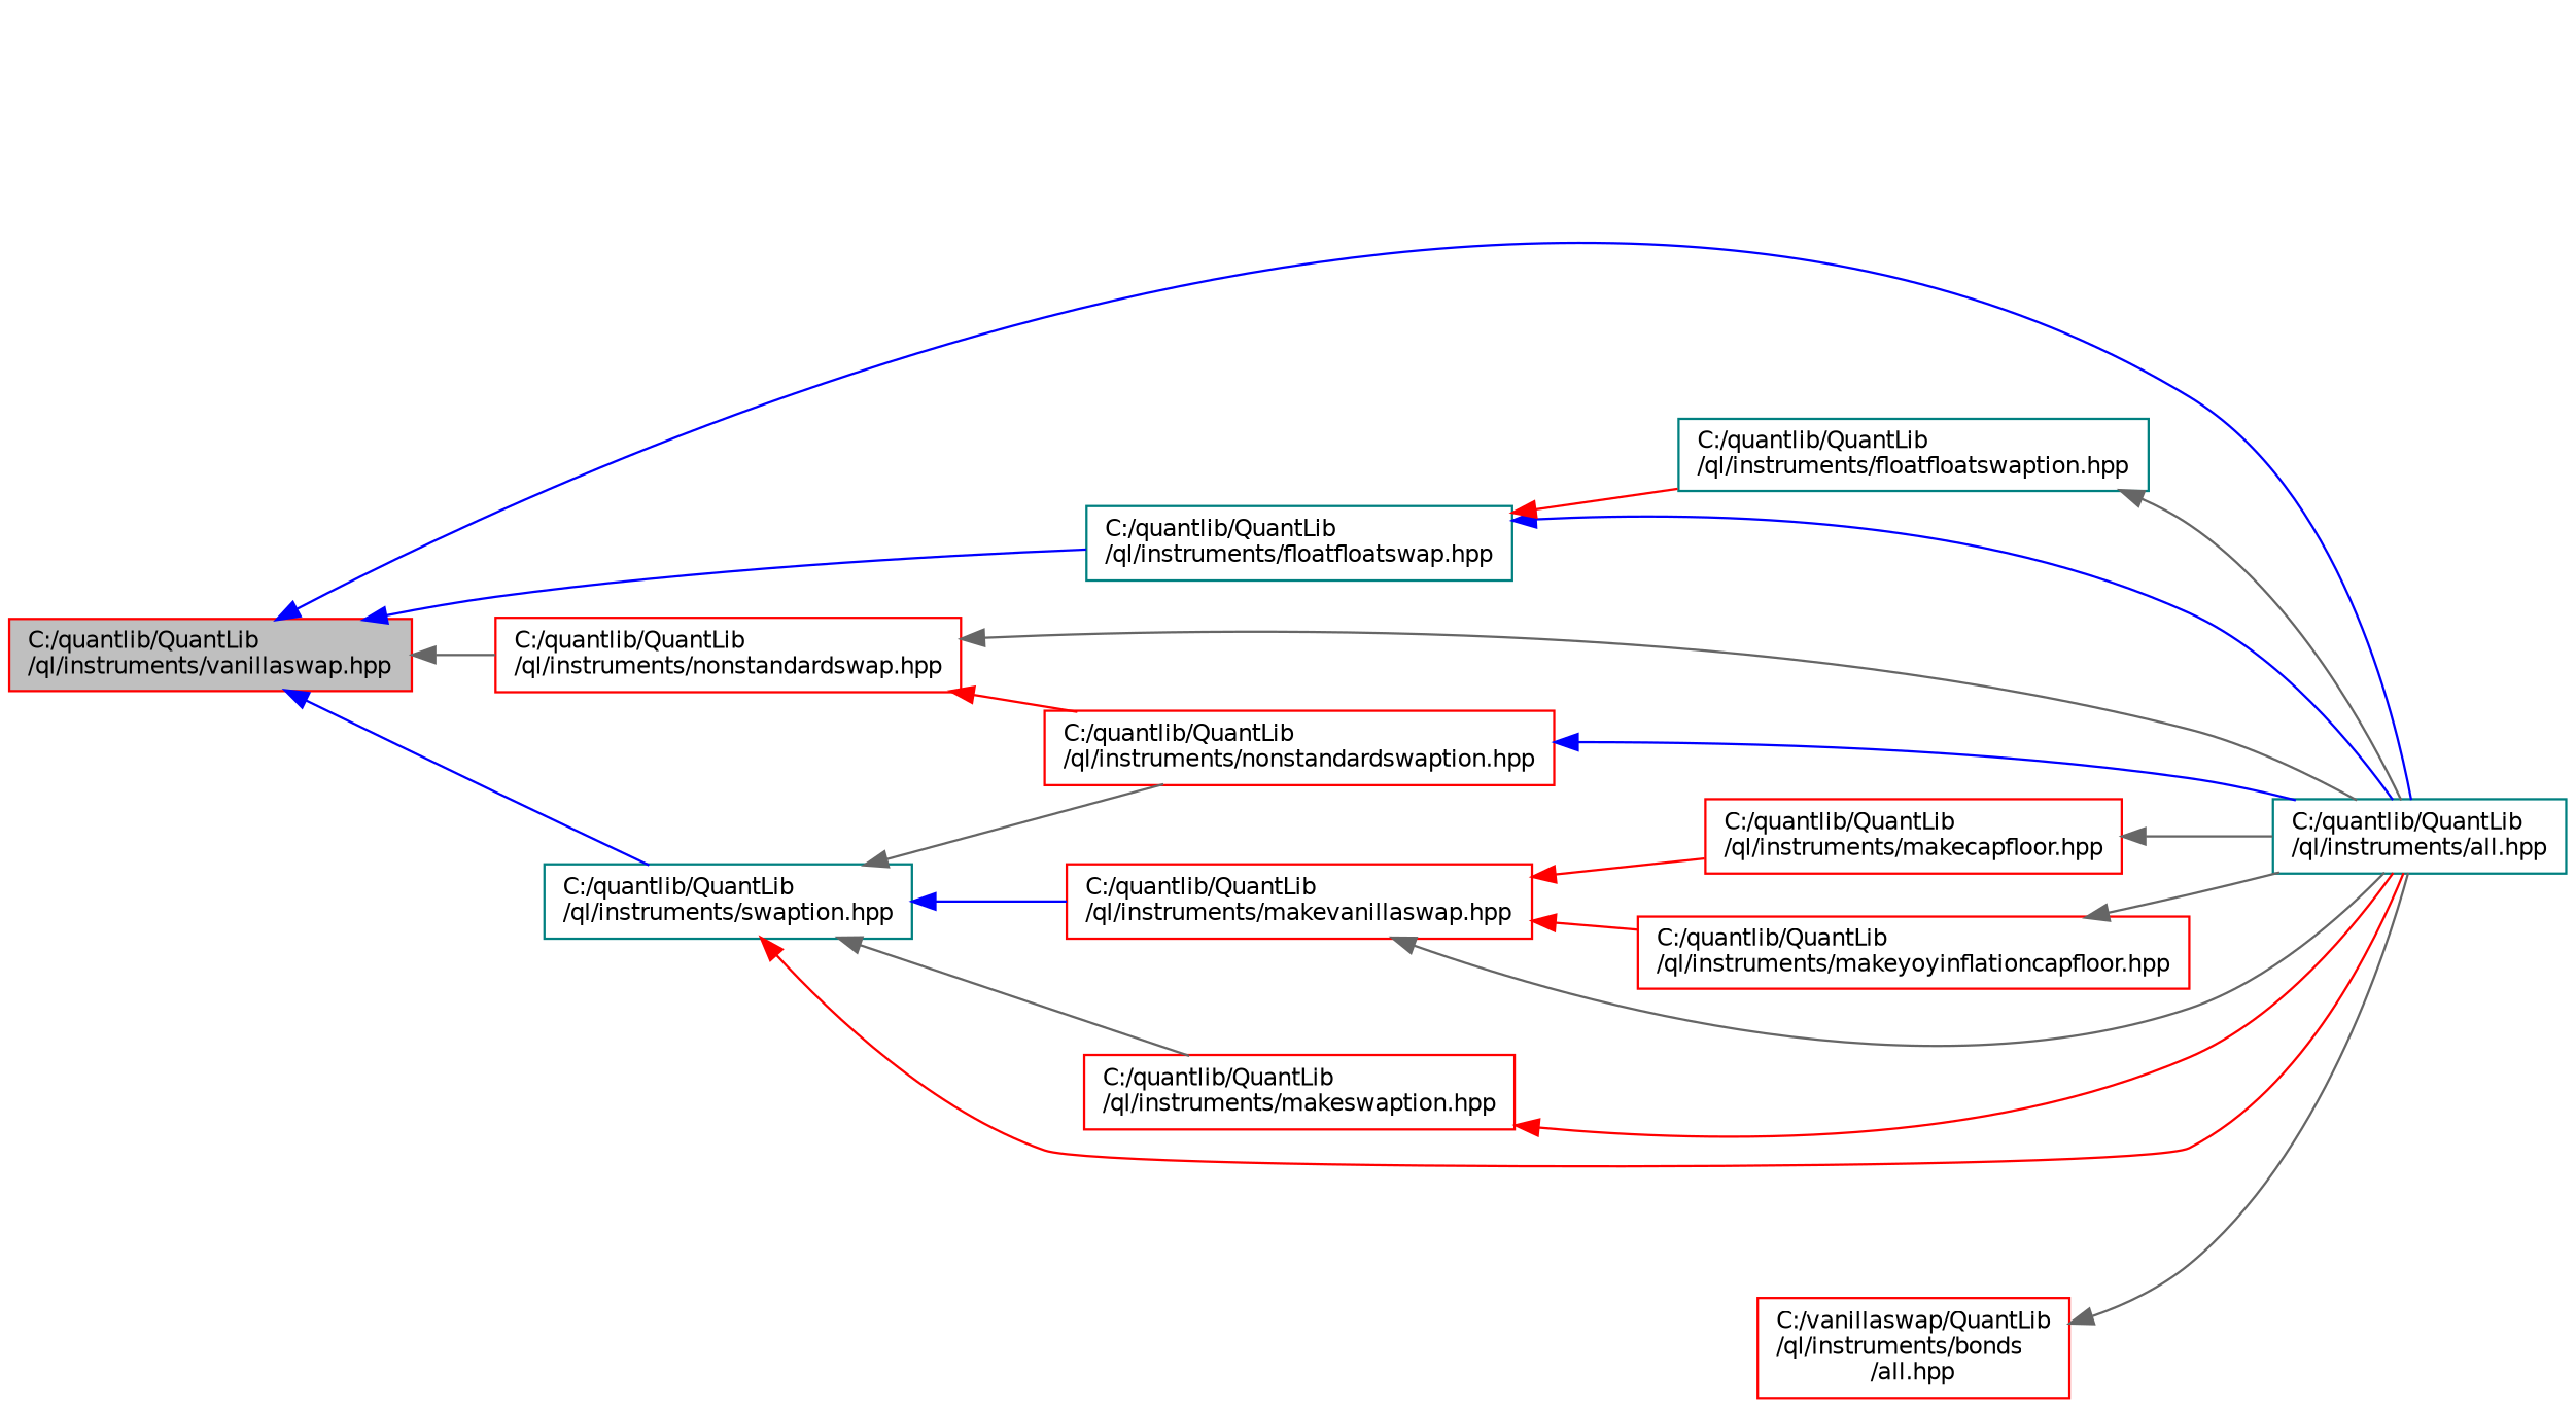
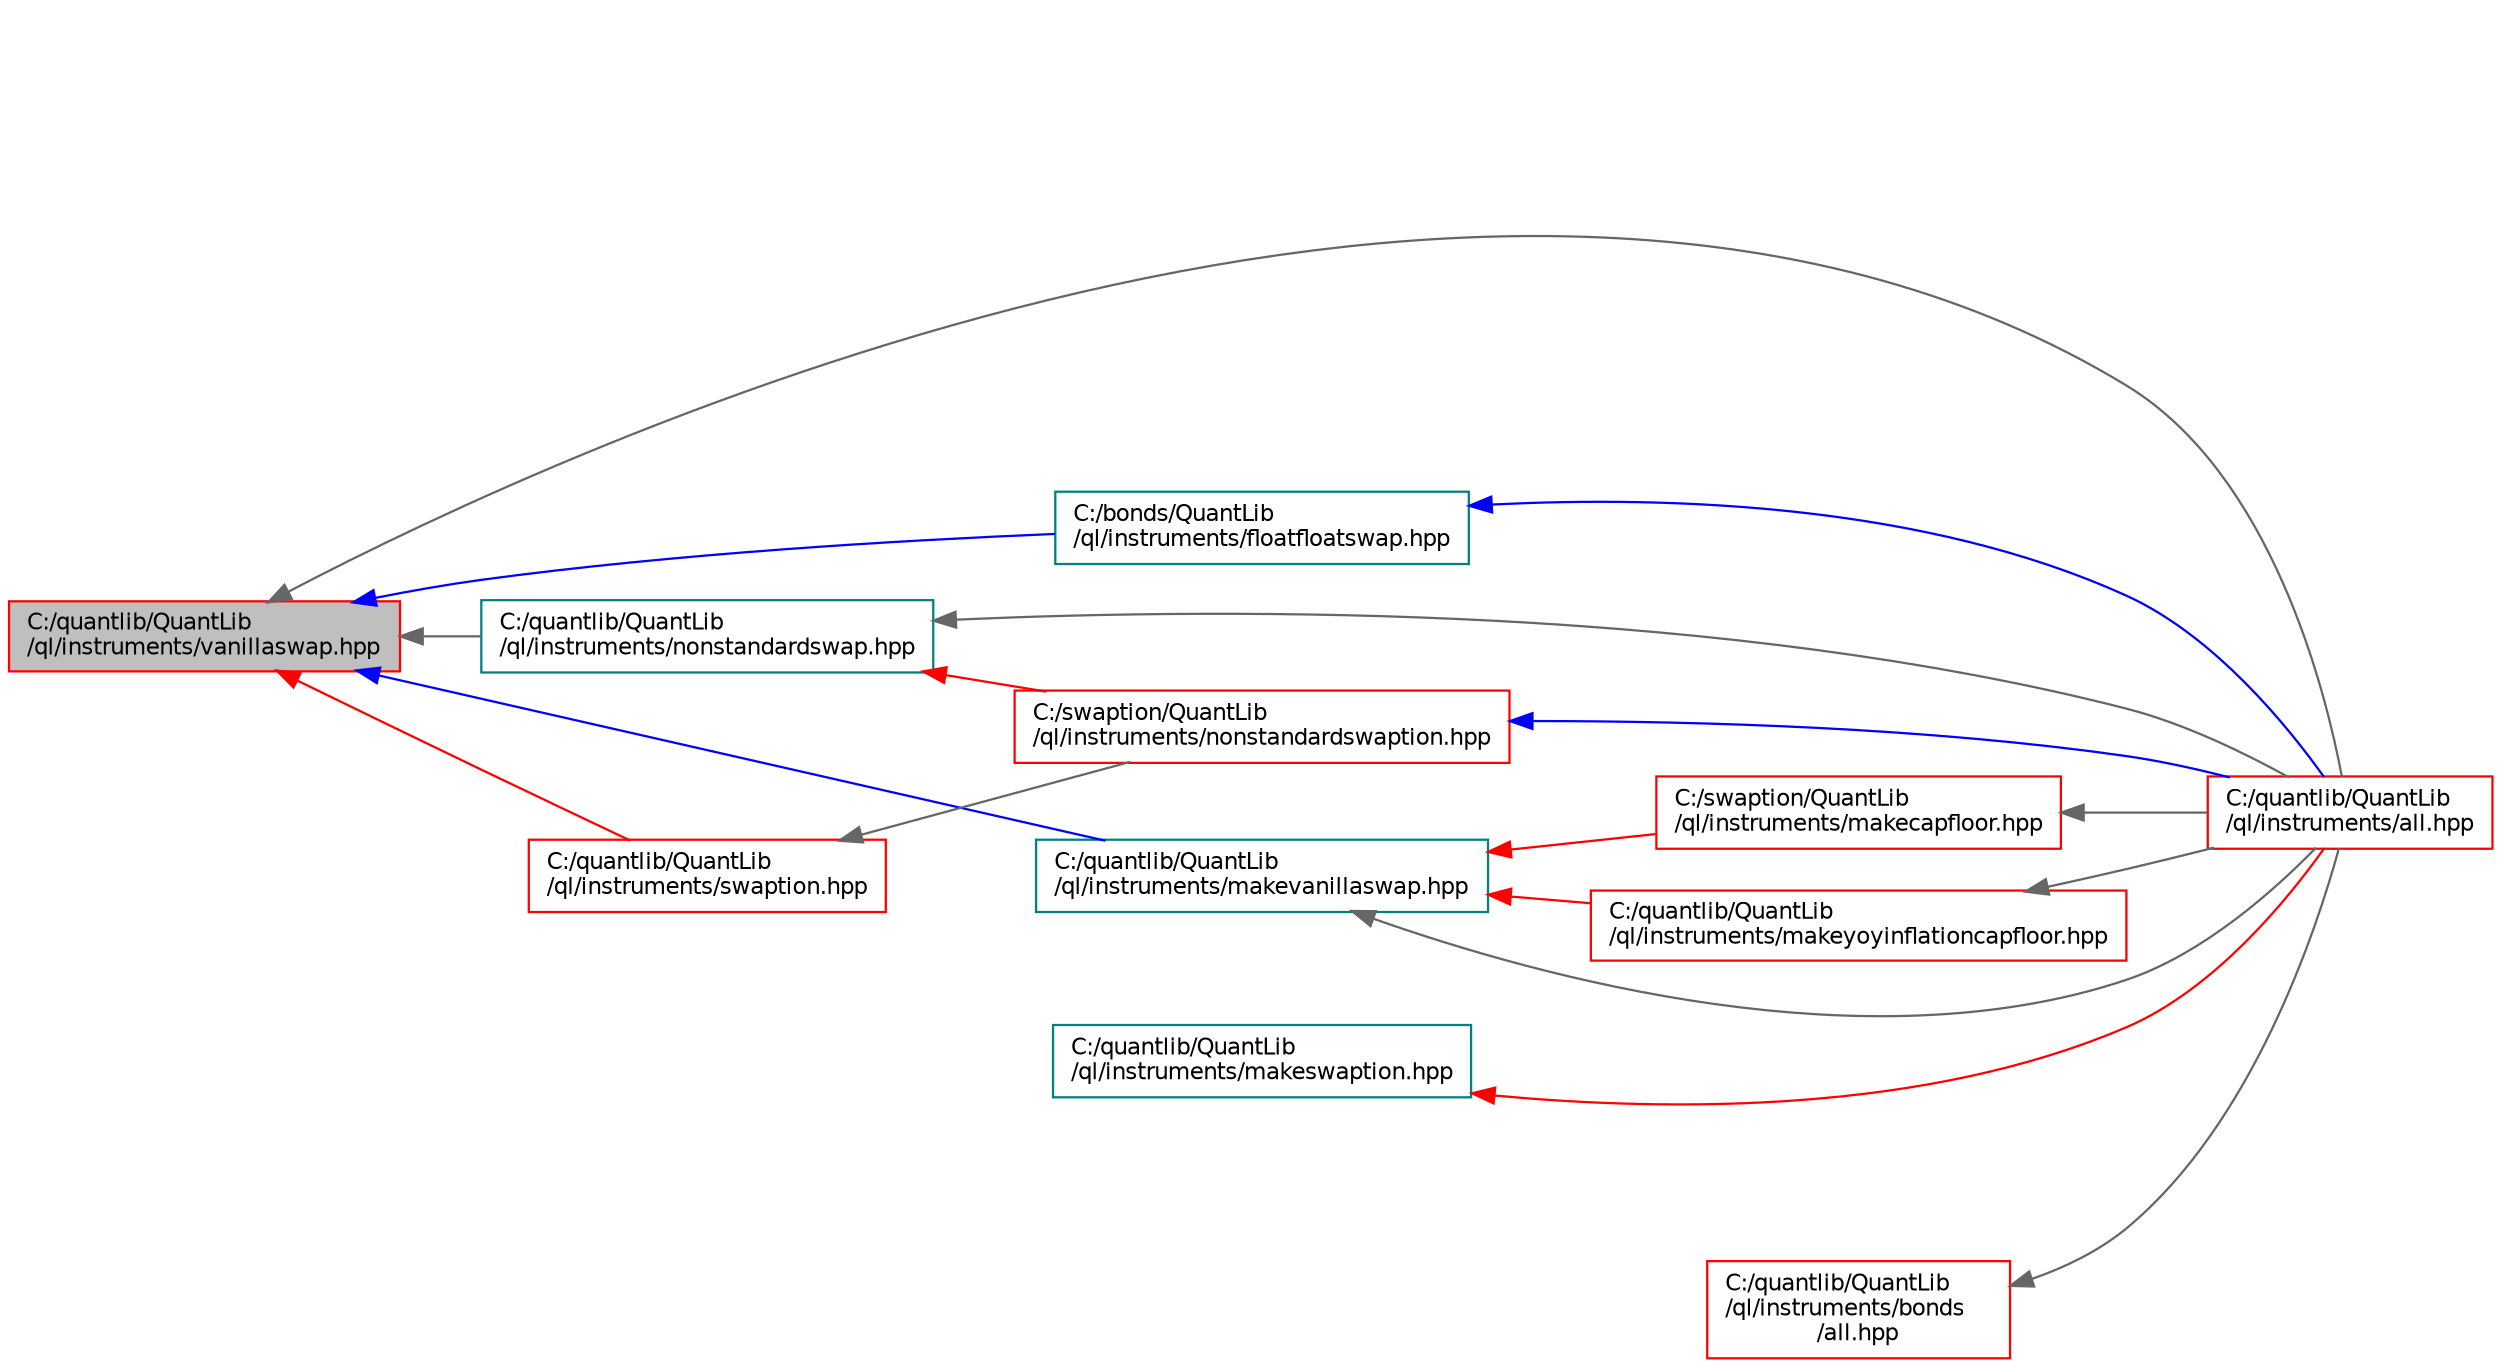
  digraph {
    rankdir=LR
    node [color=red fillcolor=white fontname=Helvetica fontsize=10 shape=record style=filled]
    edge [color=gray40 dir=back fontname=Helvetica fontsize=10 labelfontname=Helvetica labelfontsize=10 style=solid]
    n1 [fillcolor=grey75 fontcolor=black height=0.2 label="C:/quantlib/QuantLib\l/ql/instruments/vanillaswap.hpp" width=0.4]
-   n2 [color=teal height=0.2 label="C:/quantlib/QuantLib\l/ql/instruments/all.hpp" width=0.4]
-   n3 [color=teal height=0.2 label="C:/quantlib/QuantLib\l/ql/instruments/floatfloatswap.hpp" width=0.4]
-   n4 [height=0.2 label="C:/quantlib/QuantLib\l/ql/instruments/makevanillaswap.hpp" width=0.4]
-   n5 [height=0.2 label="C:/quantlib/QuantLib\l/ql/instruments/nonstandardswap.hpp" width=0.4]
-   n6 [color=teal height=0.2 label="C:/quantlib/QuantLib\l/ql/instruments/swaption.hpp" width=0.4]
-   n7 [color=teal height=0.2 label="C:/quantlib/QuantLib\l/ql/instruments/floatfloatswaption.hpp" width=0.4]
-   n8 [height=0.2 label="C:/quantlib/QuantLib\l/ql/instruments/makecapfloor.hpp" width=0.4]
+   n2 [height=0.2 label="C:/quantlib/QuantLib\l/ql/instruments/all.hpp" width=0.4]
+   n3 [color=teal height=0.2 label="C:/bonds/QuantLib\l/ql/instruments/floatfloatswap.hpp" width=0.4]
+   n4 [color=teal height=0.2 label="C:/quantlib/QuantLib\l/ql/instruments/makevanillaswap.hpp" width=0.4]
+   n5 [color=teal height=0.2 label="C:/quantlib/QuantLib\l/ql/instruments/nonstandardswap.hpp" width=0.4]
+   n6 [height=0.2 label="C:/quantlib/QuantLib\l/ql/instruments/swaption.hpp" width=0.4]
+   n8 [height=0.2 label="C:/swaption/QuantLib\l/ql/instruments/makecapfloor.hpp" width=0.4]
    n9 [height=0.2 label="C:/quantlib/QuantLib\l/ql/instruments/makeyoyinflationcapfloor.hpp" width=0.4]
-   n10 [height=0.2 label="C:/quantlib/QuantLib\l/ql/instruments/nonstandardswaption.hpp" width=0.4]
-   n11 [height=0.2 label="C:/quantlib/QuantLib\l/ql/instruments/makeswaption.hpp" width=0.4]
-   n12 [height=0.2 label="C:/vanillaswap/QuantLib\l/ql/instruments/bonds\l/all.hpp" width=0.4]
-   n1 -> n2 [color=blue]
+   n10 [height=0.2 label="C:/swaption/QuantLib\l/ql/instruments/nonstandardswaption.hpp" width=0.4]
+   n11 [color=teal height=0.2 label="C:/quantlib/QuantLib\l/ql/instruments/makeswaption.hpp" width=0.4]
+   n12 [height=0.2 label="C:/quantlib/QuantLib\l/ql/instruments/bonds\l/all.hpp" width=0.4]
+   n1 -> n2
    n1 -> n3 [color=blue]
-   n6 -> n4 [color=blue]
+   n1 -> n4 [color=blue]
    n1 -> n5
-   n1 -> n6 [color=blue]
+   n1 -> n6 [color=red]
    n3 -> n2 [color=blue]
-   n3 -> n7 [color=red]
    n4 -> n2
    n4 -> n8 [color=red]
    n4 -> n9 [color=red]
    n5 -> n2
    n5 -> n10 [color=red]
-   n6 -> n2 [color=red]
    n6 -> n10
-   n6 -> n11
-   n7 -> n2
    n8 -> n2
    n9 -> n2
    n10 -> n2 [color=blue]
    n11 -> n2 [color=red]
    n12 -> n2
  }
